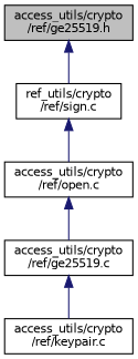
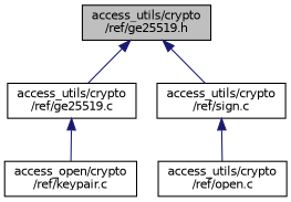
  digraph {
    node [color=black fillcolor=white fontname=Helvetica fontsize=10 shape=record style=filled]
    edge [color=midnightblue dir=back fontname=Helvetica fontsize=10 labelfontname=Helvetica labelfontsize=10 style=solid]
    n1 [fillcolor=grey75 fontcolor=black height=0.2 label="access_utils/crypto\l/ref/ge25519.h" width=0.4]
    n2 [height=0.2 label="access_utils/crypto\l/ref/ge25519.c" width=0.4]
-   n3 [height=0.2 label="ref_utils/crypto\l/ref/sign.c" width=0.4]
-   n4 [height=0.2 label="access_utils/crypto\l/ref/keypair.c" width=0.4]
+   n3 [height=0.2 label="access_utils/crypto\l/ref/sign.c" width=0.4]
+   n4 [height=0.2 label="access_open/crypto\l/ref/keypair.c" width=0.4]
    n5 [height=0.2 label="access_utils/crypto\l/ref/open.c" width=0.4]
-   n5 -> n2
+   n1 -> n2
    n1 -> n3
    n2 -> n4
    n3 -> n5
  }
